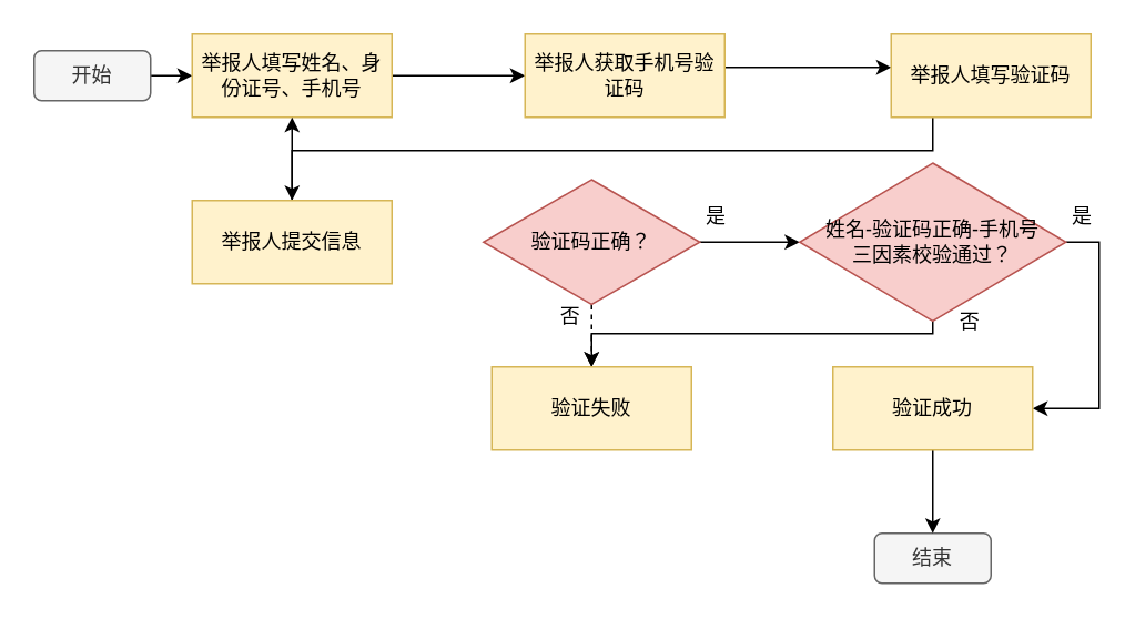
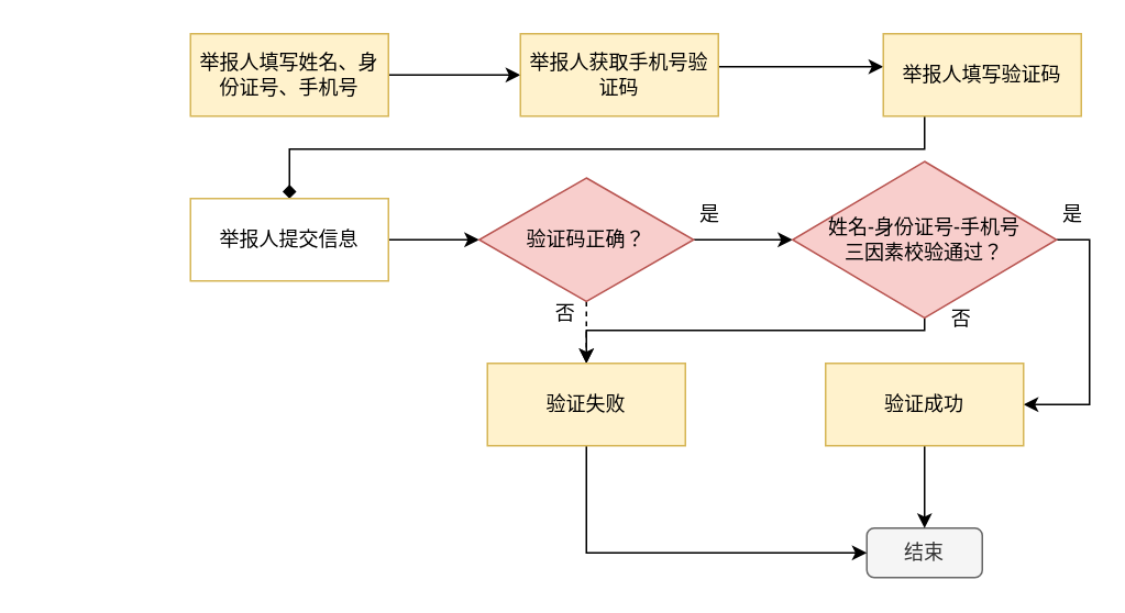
  <mxCell id="0" />
  <mxCell id="1" parent="0" />
- <mxCell id="2" value="" style="edgeStyle=orthogonalEdgeStyle;rounded=0;orthogonalLoop=1;jettySize=auto;html=1;" edge="1" parent="1" source="3" target="5"><mxGeometry relative="1" as="geometry" /></mxCell>
- <mxCell id="3" value="开始" style="rounded=1;whiteSpace=wrap;html=1;fillColor=#f5f5f5;fontColor=#333333;strokeColor=#666666;" parent="1" vertex="1"><mxGeometry x="20" y="30" width="70" height="30" as="geometry" /></mxCell>
  <mxCell id="4" value="" style="edgeStyle=orthogonalEdgeStyle;rounded=0;orthogonalLoop=1;jettySize=auto;html=1;" edge="1" parent="1" source="5" target="7"><mxGeometry relative="1" as="geometry" /></mxCell>
  <mxCell id="5" value="举报人填写姓名、身份证号、手机号" style="rounded=0;whiteSpace=wrap;html=1;fillColor=#fff2cc;strokeColor=#d6b656;" parent="1" vertex="1"><mxGeometry x="115" y="20" width="120" height="50" as="geometry" /></mxCell>
  <mxCell id="6" value="" style="edgeStyle=orthogonalEdgeStyle;rounded=0;orthogonalLoop=1;jettySize=auto;html=1;" edge="1" parent="1" source="7" target="9"><mxGeometry relative="1" as="geometry"><Array as="points"><mxPoint x="500" y="40" /><mxPoint x="500" y="40" /></Array></mxGeometry></mxCell>
  <mxCell id="7" value="举报人获取手机号验证码" style="rounded=0;whiteSpace=wrap;html=1;fillColor=#fff2cc;strokeColor=#d6b656;" parent="1" vertex="1"><mxGeometry x="315" y="20" width="120" height="50" as="geometry" /></mxCell>
- <mxCell id="8" style="edgeStyle=orthogonalEdgeStyle;rounded=0;orthogonalLoop=1;jettySize=auto;html=1;" edge="1" parent="1" source="9" target="11"><mxGeometry relative="1" as="geometry"><Array as="points"><mxPoint x="560" y="90" /><mxPoint x="175" y="90" /></Array></mxGeometry></mxCell>
+ <mxCell id="8" style="edgeStyle=orthogonalEdgeStyle;rounded=0;orthogonalLoop=1;jettySize=auto;html=1;endArrow=diamond;" edge="1" parent="1" source="9" target="11"><mxGeometry relative="1" as="geometry"><Array as="points"><mxPoint x="560" y="90" /><mxPoint x="175" y="90" /></Array></mxGeometry></mxCell>
  <mxCell id="9" value="举报人填写验证码" style="rounded=0;whiteSpace=wrap;html=1;fillColor=#fff2cc;strokeColor=#d6b656;" parent="1" vertex="1"><mxGeometry x="535" y="20" width="120" height="50" as="geometry" /></mxCell>
- <mxCell id="10" value="" style="edgeStyle=orthogonalEdgeStyle;rounded=0;orthogonalLoop=1;jettySize=auto;html=1;" edge="1" parent="1" source="11" target="5"><mxGeometry relative="1" as="geometry" /></mxCell>
- <mxCell id="11" value="举报人提交信息" style="rounded=0;whiteSpace=wrap;html=1;fillColor=#fff2cc;strokeColor=#d6b656;" parent="1" vertex="1"><mxGeometry x="115" y="120" width="120" height="50" as="geometry" /></mxCell>
+ <mxCell id="10" value="" style="edgeStyle=orthogonalEdgeStyle;rounded=0;orthogonalLoop=1;jettySize=auto;html=1;" edge="1" parent="1" source="11" target="15"><mxGeometry relative="1" as="geometry" /></mxCell>
+ <mxCell id="11" value="举报人提交信息" style="rounded=0;whiteSpace=wrap;html=1;fillColor=#ffffff;strokeColor=#d6b656;" parent="1" vertex="1"><mxGeometry x="115" y="120" width="120" height="50" as="geometry" /></mxCell>
  <mxCell id="12" value="结束" style="rounded=1;whiteSpace=wrap;html=1;fillColor=#f5f5f5;fontColor=#333333;strokeColor=#666666;" parent="1" vertex="1"><mxGeometry x="525" y="320" width="70" height="30" as="geometry" /></mxCell>
  <mxCell id="13" value="" style="edgeStyle=orthogonalEdgeStyle;rounded=0;orthogonalLoop=1;jettySize=auto;html=1;" edge="1" parent="1" source="15" target="18"><mxGeometry relative="1" as="geometry" /></mxCell>
  <mxCell id="14" value="" style="edgeStyle=orthogonalEdgeStyle;rounded=0;orthogonalLoop=1;jettySize=auto;html=1;dashed=1;" edge="1" parent="1" source="15" target="20"><mxGeometry relative="1" as="geometry" /></mxCell>
  <mxCell id="15" value="验证码正确？" style="rhombus;whiteSpace=wrap;html=1;fillColor=#f8cecc;strokeColor=#b85450;" vertex="1" parent="1"><mxGeometry x="290" y="107.5" width="130" height="75" as="geometry" /></mxCell>
  <mxCell id="16" style="edgeStyle=orthogonalEdgeStyle;rounded=0;orthogonalLoop=1;jettySize=auto;html=1;entryX=0.5;entryY=0;entryDx=0;entryDy=0;" edge="1" parent="1" source="18" target="20"><mxGeometry relative="1" as="geometry"><Array as="points"><mxPoint x="560" y="200" /><mxPoint x="355" y="200" /></Array></mxGeometry></mxCell>
  <mxCell id="17" style="edgeStyle=orthogonalEdgeStyle;rounded=0;orthogonalLoop=1;jettySize=auto;html=1;entryX=1;entryY=0.5;entryDx=0;entryDy=0;" edge="1" parent="1" source="18" target="22"><mxGeometry relative="1" as="geometry"><Array as="points"><mxPoint x="660" y="145" /><mxPoint x="660" y="245" /></Array></mxGeometry></mxCell>
- <mxCell id="18" value="&lt;span style=&quot;&quot;&gt;姓名-验证码正确-手机号&lt;br&gt;三因素校验通过？&lt;/span&gt;" style="rhombus;whiteSpace=wrap;html=1;fillColor=#f8cecc;strokeColor=#b85450;" vertex="1" parent="1"><mxGeometry x="480" y="97.5" width="160" height="95" as="geometry" /></mxCell>
+ <mxCell id="18" value="&lt;span style=&quot;&quot;&gt;姓名-身份证号-手机号&lt;br&gt;三因素校验通过？&lt;/span&gt;" style="rhombus;whiteSpace=wrap;html=1;fillColor=#f8cecc;strokeColor=#b85450;" vertex="1" parent="1"><mxGeometry x="480" y="97.5" width="160" height="95" as="geometry" /></mxCell>
+ <mxCell id="19" style="edgeStyle=orthogonalEdgeStyle;rounded=0;orthogonalLoop=1;jettySize=auto;html=1;entryX=0;entryY=0.5;entryDx=0;entryDy=0;" edge="1" parent="1" source="20" target="12"><mxGeometry relative="1" as="geometry"><Array as="points"><mxPoint x="355" y="335" /></Array></mxGeometry></mxCell>
  <mxCell id="20" value="验证失败" style="rounded=0;whiteSpace=wrap;html=1;fillColor=#fff2cc;strokeColor=#d6b656;" vertex="1" parent="1"><mxGeometry x="295" y="220" width="120" height="50" as="geometry" /></mxCell>
  <mxCell id="21" value="" style="edgeStyle=orthogonalEdgeStyle;rounded=0;orthogonalLoop=1;jettySize=auto;html=1;" edge="1" parent="1" source="22" target="12"><mxGeometry relative="1" as="geometry" /></mxCell>
  <mxCell id="22" value="验证成功" style="rounded=0;whiteSpace=wrap;html=1;fillColor=#fff2cc;strokeColor=#d6b656;" vertex="1" parent="1"><mxGeometry x="500" y="220" width="120" height="50" as="geometry" /></mxCell>
  <mxCell id="23" style="edgeStyle=orthogonalEdgeStyle;rounded=0;orthogonalLoop=1;jettySize=auto;html=1;exitX=0.5;exitY=1;exitDx=0;exitDy=0;" edge="1" parent="1" source="20" target="20"><mxGeometry relative="1" as="geometry" /></mxCell>
  <mxCell id="24" value="否" style="text;html=1;strokeColor=none;fillColor=none;align=center;verticalAlign=middle;whiteSpace=wrap;rounded=0;" vertex="1" parent="1"><mxGeometry x="330" y="180" width="25" height="20" as="geometry" /></mxCell>
  <mxCell id="25" value="否" style="text;html=1;strokeColor=none;fillColor=none;align=center;verticalAlign=middle;whiteSpace=wrap;rounded=0;" vertex="1" parent="1"><mxGeometry x="570" y="182.5" width="25" height="20" as="geometry" /></mxCell>
  <mxCell id="26" value="是" style="text;html=1;strokeColor=none;fillColor=none;align=center;verticalAlign=middle;whiteSpace=wrap;rounded=0;" vertex="1" parent="1"><mxGeometry x="420" y="120" width="20" height="20" as="geometry" /></mxCell>
  <mxCell id="27" value="是" style="text;html=1;strokeColor=none;fillColor=none;align=center;verticalAlign=middle;whiteSpace=wrap;rounded=0;" vertex="1" parent="1"><mxGeometry x="640" y="120" width="20" height="20" as="geometry" /></mxCell>
